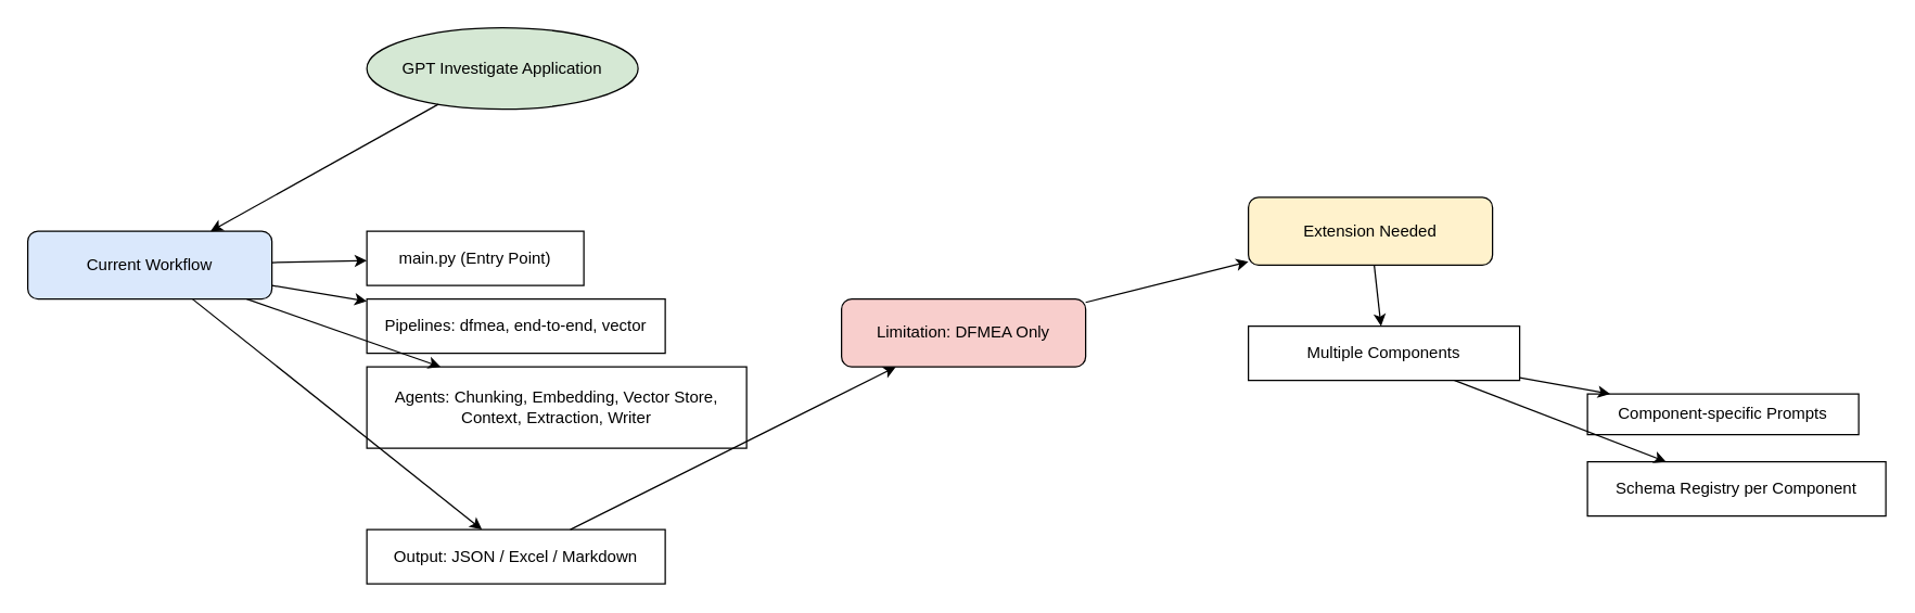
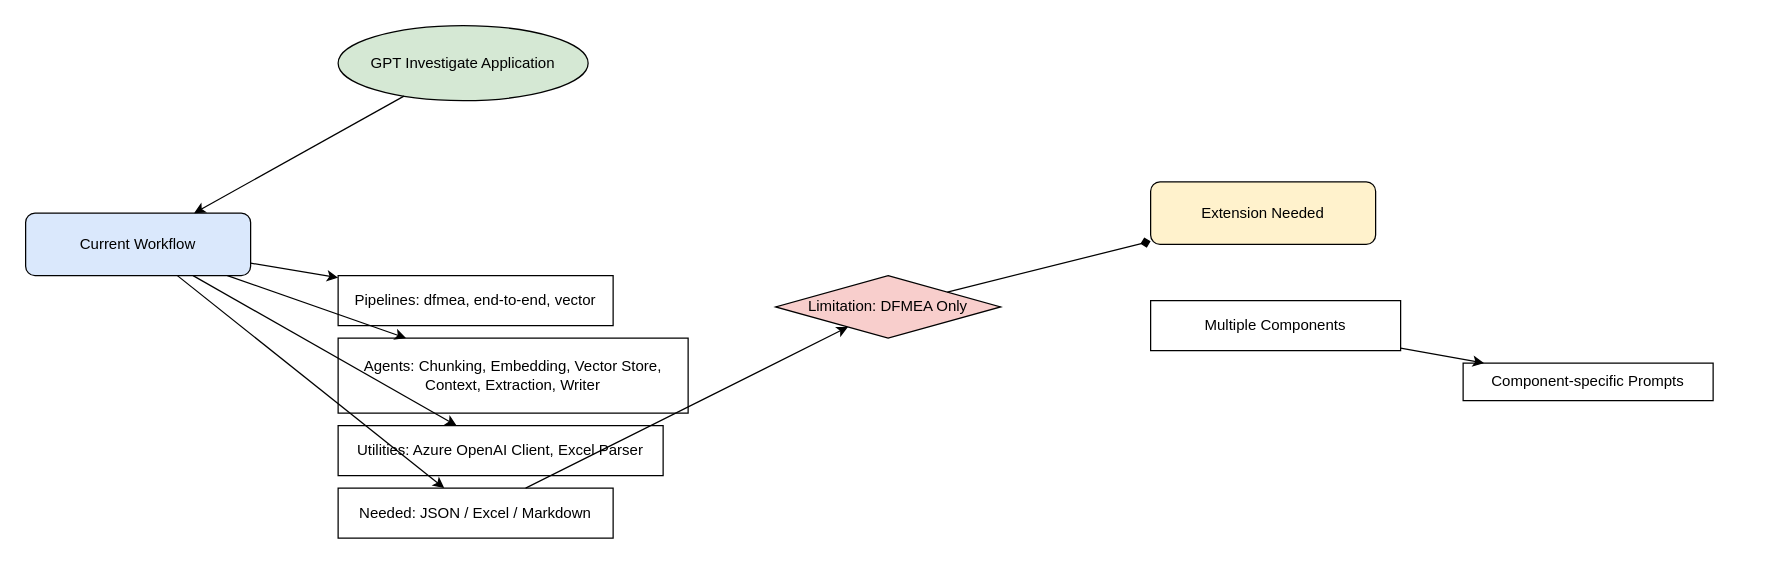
  <mxCell id="0" />
  <mxCell id="1" parent="0" />
  <mxCell id="2" value="GPT Investigate Application" style="ellipse;whiteSpace=wrap;html=1;fillColor=#d5e8d4" vertex="1" parent="1"><mxGeometry x="270" y="20" width="200" height="60" as="geometry" /></mxCell>
  <mxCell id="3" value="Current Workflow" style="rounded=1;whiteSpace=wrap;html=1;fillColor=#dae8fc" vertex="1" parent="1"><mxGeometry x="20" y="170" width="180" height="50" as="geometry" /></mxCell>
- <mxCell id="4" value="main.py (Entry Point)" style="whiteSpace=wrap;html=1;" vertex="1" parent="1"><mxGeometry x="270" y="170" width="160" height="40" as="geometry" /></mxCell>
  <mxCell id="5" value="Pipelines: dfmea, end-to-end, vector" style="whiteSpace=wrap;html=1;" vertex="1" parent="1"><mxGeometry x="270" y="220" width="220" height="40" as="geometry" /></mxCell>
  <mxCell id="6" value="Agents: Chunking, Embedding, Vector Store, Context, Extraction, Writer" style="whiteSpace=wrap;html=1;" vertex="1" parent="1"><mxGeometry x="270" y="270" width="280" height="60" as="geometry" /></mxCell>
- <mxCell id="8" value="Output: JSON / Excel / Markdown" style="whiteSpace=wrap;html=1;" vertex="1" parent="1"><mxGeometry x="270" y="390" width="220" height="40" as="geometry" /></mxCell>
- <mxCell id="9" value="Limitation: DFMEA Only" style="whiteSpace=wrap;html=1;fillColor=#f8cecc;rounded=1;" vertex="1" parent="1"><mxGeometry x="620" y="220" width="180" height="50" as="geometry" /></mxCell>
+ <mxCell id="7" value="Utilities: Azure OpenAI Client, Excel Parser" style="whiteSpace=wrap;html=1;" vertex="1" parent="1"><mxGeometry x="270" y="340" width="260" height="40" as="geometry" /></mxCell>
+ <mxCell id="8" value="Needed: JSON / Excel / Markdown" style="whiteSpace=wrap;html=1;" vertex="1" parent="1"><mxGeometry x="270" y="390" width="220" height="40" as="geometry" /></mxCell>
+ <mxCell id="9" value="Limitation: DFMEA Only" style="rhombus;whiteSpace=wrap;html=1;fillColor=#f8cecc" vertex="1" parent="1"><mxGeometry x="620" y="220" width="180" height="50" as="geometry" /></mxCell>
  <mxCell id="10" value="Extension Needed" style="rounded=1;whiteSpace=wrap;html=1;fillColor=#fff2cc" vertex="1" parent="1"><mxGeometry x="920" y="145" width="180" height="50" as="geometry" /></mxCell>
  <mxCell id="11" value="Multiple Components" style="whiteSpace=wrap;html=1;" vertex="1" parent="1"><mxGeometry x="920" y="240" width="200" height="40" as="geometry" /></mxCell>
  <mxCell id="12" value="Component-specific Prompts" style="whiteSpace=wrap;html=1;" vertex="1" parent="1"><mxGeometry x="1170" y="290" width="200" height="30" as="geometry" /></mxCell>
- <mxCell id="13" value="Schema Registry per Component" style="whiteSpace=wrap;html=1;" vertex="1" parent="1"><mxGeometry x="1170" y="340" width="220" height="40" as="geometry" /></mxCell>
  <mxCell id="14" edge="1" parent="1" source="2" target="3"><mxGeometry relative="1" as="geometry" /></mxCell>
- <mxCell id="15" edge="1" parent="1" source="3" target="4"><mxGeometry relative="1" as="geometry" /></mxCell>
  <mxCell id="16" edge="1" parent="1" source="3" target="5"><mxGeometry relative="1" as="geometry" /></mxCell>
  <mxCell id="17" edge="1" parent="1" source="3" target="6"><mxGeometry relative="1" as="geometry" /></mxCell>
+ <mxCell id="18" edge="1" parent="1" source="3" target="7"><mxGeometry relative="1" as="geometry" /></mxCell>
  <mxCell id="19" edge="1" parent="1" source="3" target="8"><mxGeometry relative="1" as="geometry" /></mxCell>
  <mxCell id="20" edge="1" parent="1" source="8" target="9"><mxGeometry relative="1" as="geometry" /></mxCell>
- <mxCell id="21" edge="1" parent="1" source="9" target="10"><mxGeometry relative="1" as="geometry" /></mxCell>
- <mxCell id="22" edge="1" parent="1" source="10" target="11"><mxGeometry relative="1" as="geometry" /></mxCell>
+ <mxCell id="21" edge="1" parent="1" source="9" target="10" style="endArrow=diamond;"><mxGeometry relative="1" as="geometry" /></mxCell>
  <mxCell id="23" edge="1" parent="1" source="11" target="12"><mxGeometry relative="1" as="geometry" /></mxCell>
- <mxCell id="24" edge="1" parent="1" source="11" target="13"><mxGeometry relative="1" as="geometry" /></mxCell>
